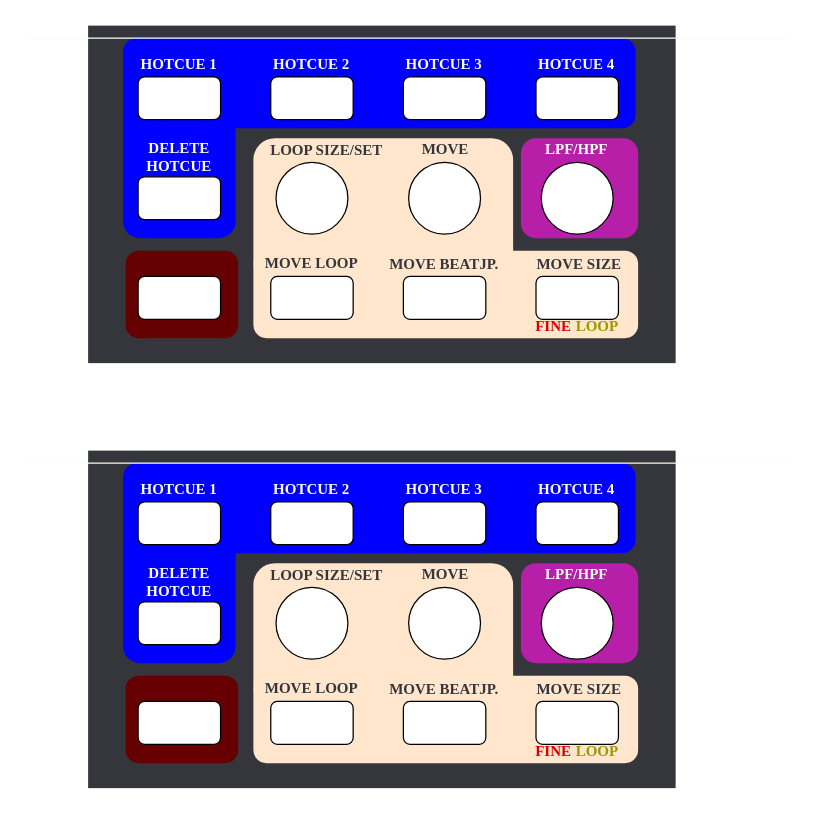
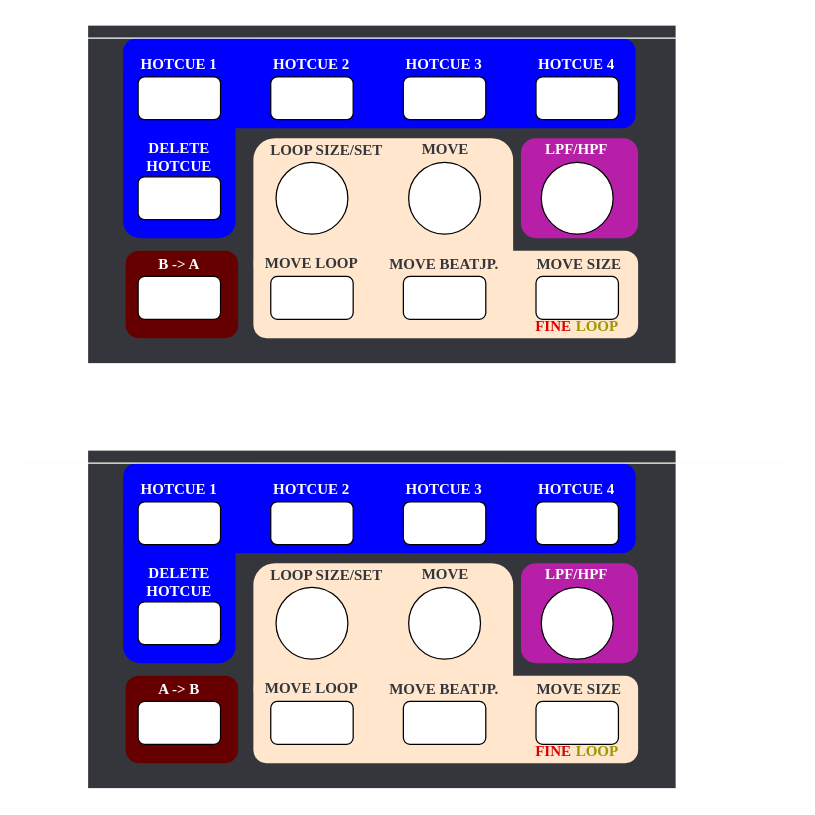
  <mxCell id="0" />
  <mxCell id="1" parent="0" />
  <mxCell id="2" value="" style="rounded=0;whiteSpace=wrap;html=1;shadow=0;glass=0;sketch=0;strokeColor=none;fillColor=#35363B;movable=0;editable=0;resizable=0;" vertex="1" parent="1"><mxGeometry x="70" y="20" width="470" height="270" as="geometry" /></mxCell>
  <mxCell id="3" value="" style="rounded=1;whiteSpace=wrap;html=1;shadow=0;glass=0;sketch=0;strokeColor=none;fillColor=#B81FA8;movable=0;editable=0;resizable=0;" vertex="1" parent="1"><mxGeometry x="416.27" y="110" width="93.73" height="80" as="geometry" /></mxCell>
  <mxCell id="4" value="" style="rounded=1;whiteSpace=wrap;html=1;shadow=0;glass=0;sketch=0;strokeColor=none;fillColor=#660000;movable=0;editable=0;resizable=0;" vertex="1" parent="1"><mxGeometry x="100" y="200" width="90" height="70" as="geometry" /></mxCell>
  <mxCell id="5" value="" style="rounded=1;whiteSpace=wrap;html=1;shadow=0;glass=0;sketch=0;fillColor=#0000FF;strokeColor=none;movable=0;editable=0;resizable=0;" vertex="1" parent="1"><mxGeometry x="97.97" y="47.79" width="90" height="142.21" as="geometry" /></mxCell>
  <mxCell id="6" value="" style="rounded=1;whiteSpace=wrap;html=1;shadow=0;glass=0;sketch=0;fillColor=#0000FF;strokeColor=none;movable=0;editable=0;resizable=0;" vertex="1" parent="1"><mxGeometry x="98" y="30" width="410" height="72" as="geometry" /></mxCell>
  <mxCell id="7" value="" style="rounded=1;whiteSpace=wrap;html=1;shadow=0;glass=0;sketch=0;fillColor=#ffe6cc;strokeColor=none;movable=0;editable=0;resizable=0;" vertex="1" parent="1"><mxGeometry x="202.2" y="110" width="207.8" height="116" as="geometry" /></mxCell>
  <mxCell id="8" value="" style="rounded=1;whiteSpace=wrap;html=1;shadow=0;glass=0;sketch=0;fillColor=#ffe6cc;strokeColor=none;movable=0;editable=0;resizable=0;" vertex="1" parent="1"><mxGeometry x="202.2" y="200" width="307.8" height="70" as="geometry" /></mxCell>
  <mxCell id="9" value="" style="rounded=1;whiteSpace=wrap;html=1;sketch=0;glass=0;shadow=0;editable=0;resizable=0;movable=0;rotatable=0;deletable=0;" vertex="1" parent="1"><mxGeometry x="110" y="61" width="65.945" height="34.252" as="geometry" /></mxCell>
  <mxCell id="10" value="" style="rounded=1;whiteSpace=wrap;html=1;sketch=0;glass=0;shadow=0;editable=0;resizable=0;movable=0;rotatable=0;deletable=0;" vertex="1" parent="1"><mxGeometry x="216.1" y="61" width="65.945" height="34.252" as="geometry" /></mxCell>
  <mxCell id="11" value="" style="rounded=1;whiteSpace=wrap;html=1;sketch=0;glass=0;shadow=0;editable=0;resizable=0;movable=0;rotatable=0;deletable=0;" vertex="1" parent="1"><mxGeometry x="322.2" y="61" width="65.945" height="34.252" as="geometry" /></mxCell>
  <mxCell id="12" value="" style="rounded=1;whiteSpace=wrap;html=1;sketch=0;glass=0;shadow=0;editable=0;resizable=0;movable=0;rotatable=0;deletable=0;" vertex="1" parent="1"><mxGeometry x="428.3" y="61" width="65.945" height="34.252" as="geometry" /></mxCell>
  <mxCell id="13" value="" style="rounded=1;whiteSpace=wrap;html=1;sketch=0;glass=0;shadow=0;editable=0;resizable=0;movable=0;rotatable=0;deletable=0;" vertex="1" parent="1"><mxGeometry x="110" y="140.92" width="65.945" height="34.252" as="geometry" /></mxCell>
  <mxCell id="14" value="" style="rounded=1;whiteSpace=wrap;html=1;sketch=0;glass=0;shadow=0;editable=0;resizable=0;movable=0;rotatable=0;deletable=0;" vertex="1" parent="1"><mxGeometry x="110" y="220.67" width="65.945" height="34.252" as="geometry" /></mxCell>
  <mxCell id="15" value="" style="rounded=1;whiteSpace=wrap;html=1;sketch=0;glass=0;shadow=0;editable=0;resizable=0;movable=0;rotatable=0;deletable=0;" vertex="1" parent="1"><mxGeometry x="216.1" y="220.67" width="65.945" height="34.252" as="geometry" /></mxCell>
  <mxCell id="16" value="" style="rounded=1;whiteSpace=wrap;html=1;sketch=0;glass=0;shadow=0;editable=0;resizable=0;movable=0;rotatable=0;deletable=0;" vertex="1" parent="1"><mxGeometry x="322.2" y="220.67" width="65.945" height="34.252" as="geometry" /></mxCell>
  <mxCell id="17" value="" style="rounded=1;whiteSpace=wrap;html=1;sketch=0;glass=0;shadow=0;editable=0;resizable=0;movable=0;rotatable=0;deletable=0;" vertex="1" parent="1"><mxGeometry x="428.3" y="220.67" width="65.945" height="34.252" as="geometry" /></mxCell>
  <mxCell id="18" value="" style="ellipse;whiteSpace=wrap;html=1;aspect=fixed;shadow=0;glass=0;sketch=0;editable=0;movable=0;resizable=0;rotatable=0;deletable=0;" vertex="1" parent="1"><mxGeometry x="220.33" y="129.31" width="57.48" height="57.48" as="geometry" /></mxCell>
  <mxCell id="19" value="" style="ellipse;whiteSpace=wrap;html=1;aspect=fixed;shadow=0;glass=0;sketch=0;editable=0;movable=0;resizable=0;rotatable=0;deletable=0;" vertex="1" parent="1"><mxGeometry x="326.43" y="129.31" width="57.48" height="57.48" as="geometry" /></mxCell>
  <mxCell id="20" value="" style="ellipse;whiteSpace=wrap;html=1;aspect=fixed;shadow=0;glass=0;sketch=0;editable=0;movable=0;resizable=0;rotatable=0;deletable=0;" vertex="1" parent="1"><mxGeometry x="432.53" y="129.31" width="57.48" height="57.48" as="geometry" /></mxCell>
  <mxCell id="21" value="" style="endArrow=none;html=1;movable=0;editable=0;strokeColor=#F7FFF8;" edge="1" parent="1"><mxGeometry width="50" height="50" relative="1" as="geometry"><mxPoint x="630" y="30" as="sourcePoint" /><mxPoint x="20" y="30" as="targetPoint" /></mxGeometry></mxCell>
  <mxCell id="22" value="HOTCUE 1" style="text;html=1;strokeColor=none;fillColor=none;align=center;verticalAlign=middle;whiteSpace=wrap;rounded=0;shadow=0;glass=0;sketch=0;fontColor=#FFFFFF;fontStyle=1;fontFamily=Tahoma;" vertex="1" parent="1"><mxGeometry x="102.97" y="41" width="80" height="20" as="geometry" /></mxCell>
  <mxCell id="23" value="HOTCUE 2" style="text;html=1;strokeColor=none;fillColor=none;align=center;verticalAlign=middle;whiteSpace=wrap;rounded=0;shadow=0;glass=0;sketch=0;fontColor=#FFFFFF;fontStyle=1;fontFamily=Tahoma;" vertex="1" parent="1"><mxGeometry x="209.07" y="41" width="80" height="20" as="geometry" /></mxCell>
  <mxCell id="24" value="HOTCUE 3" style="text;html=1;strokeColor=none;fillColor=none;align=center;verticalAlign=middle;whiteSpace=wrap;rounded=0;shadow=0;glass=0;sketch=0;fontColor=#FFFFFF;fontStyle=1;fontFamily=Tahoma;" vertex="1" parent="1"><mxGeometry x="315.17" y="41" width="80" height="20" as="geometry" /></mxCell>
  <mxCell id="25" value="HOTCUE 4" style="text;html=1;strokeColor=none;fillColor=none;align=center;verticalAlign=middle;whiteSpace=wrap;rounded=0;shadow=0;glass=0;sketch=0;fontColor=#FFFFFF;fontStyle=1;fontFamily=Tahoma;" vertex="1" parent="1"><mxGeometry x="421.27" y="41" width="80" height="20" as="geometry" /></mxCell>
  <mxCell id="26" value="DELETE&lt;br&gt;HOTCUE" style="text;html=1;strokeColor=none;fillColor=none;align=center;verticalAlign=middle;whiteSpace=wrap;rounded=0;shadow=0;glass=0;sketch=0;fontColor=#FFFFFF;fontStyle=1;fontFamily=Tahoma;" vertex="1" parent="1"><mxGeometry x="102.97" y="110" width="80" height="30.92" as="geometry" /></mxCell>
+ <mxCell id="27" value="B -&amp;gt; A" style="text;html=1;strokeColor=none;fillColor=none;align=center;verticalAlign=middle;whiteSpace=wrap;rounded=0;shadow=0;glass=0;sketch=0;fontColor=#FFFFFF;fontStyle=1;fontFamily=Tahoma;" vertex="1" parent="1"><mxGeometry x="102.97" y="200.67" width="80" height="20" as="geometry" /></mxCell>
  <mxCell id="28" value="LPF/HPF" style="text;html=1;strokeColor=none;fillColor=none;align=center;verticalAlign=middle;whiteSpace=wrap;rounded=0;shadow=0;glass=0;sketch=0;fontColor=#FFFFFF;fontStyle=1;fontFamily=Tahoma;" vertex="1" parent="1"><mxGeometry x="421.27" y="109.31" width="80" height="20" as="geometry" /></mxCell>
  <mxCell id="29" value="LOOP SIZE/SET" style="text;html=1;strokeColor=none;fillColor=none;align=center;verticalAlign=middle;whiteSpace=wrap;rounded=0;shadow=0;glass=0;sketch=0;fontStyle=1;fontFamily=Tahoma;fontColor=#35363B;" vertex="1" parent="1"><mxGeometry x="209.07" y="110" width="103.9" height="20" as="geometry" /></mxCell>
  <mxCell id="30" value="MOVE" style="text;html=1;strokeColor=none;fillColor=none;align=center;verticalAlign=middle;whiteSpace=wrap;rounded=0;shadow=0;glass=0;sketch=0;fontStyle=1;fontFamily=Tahoma;fontColor=#35363B;" vertex="1" parent="1"><mxGeometry x="304.15" y="108.89" width="103.9" height="20" as="geometry" /></mxCell>
  <mxCell id="31" value="MOVE LOOP" style="text;html=1;strokeColor=none;fillColor=none;align=center;verticalAlign=middle;whiteSpace=wrap;rounded=0;shadow=0;glass=0;sketch=0;fontStyle=1;fontFamily=Tahoma;fontColor=#35363B;" vertex="1" parent="1"><mxGeometry x="197.12" y="200" width="103.9" height="20" as="geometry" /></mxCell>
  <mxCell id="32" value="MOVE BEATJP." style="text;html=1;strokeColor=none;fillColor=none;align=center;verticalAlign=middle;whiteSpace=wrap;rounded=0;shadow=0;glass=0;sketch=0;fontStyle=1;fontFamily=Tahoma;fontColor=#35363B;" vertex="1" parent="1"><mxGeometry x="303.22" y="200.67" width="103.9" height="20" as="geometry" /></mxCell>
  <mxCell id="33" value="MOVE SIZE" style="text;html=1;strokeColor=none;fillColor=none;align=center;verticalAlign=middle;whiteSpace=wrap;rounded=0;shadow=0;glass=0;sketch=0;fontStyle=1;fontFamily=Tahoma;fontColor=#35363B;" vertex="1" parent="1"><mxGeometry x="411.18" y="200.67" width="103.9" height="20" as="geometry" /></mxCell>
  <mxCell id="34" value="FINE" style="text;html=1;strokeColor=none;fillColor=none;align=center;verticalAlign=middle;whiteSpace=wrap;rounded=0;shadow=0;glass=0;sketch=0;fontStyle=1;fontFamily=Tahoma;fontColor=#DE0000;" vertex="1" parent="1"><mxGeometry x="426.3" y="251" width="32.63" height="20" as="geometry" /></mxCell>
  <mxCell id="35" value="LOOP" style="text;html=1;strokeColor=none;fillColor=none;align=center;verticalAlign=middle;whiteSpace=wrap;rounded=0;shadow=0;glass=0;sketch=0;fontStyle=1;fontFamily=Tahoma;fontColor=#999900;" vertex="1" parent="1"><mxGeometry x="460.64" y="251" width="32.63" height="20" as="geometry" /></mxCell>
  <mxCell id="36" value="" style="rounded=0;whiteSpace=wrap;html=1;shadow=0;glass=0;sketch=0;strokeColor=none;fillColor=#35363B;movable=1;editable=0;resizable=0;" vertex="1" parent="1"><mxGeometry x="70" y="360" width="470" height="270" as="geometry" /></mxCell>
  <mxCell id="37" value="" style="rounded=1;whiteSpace=wrap;html=1;shadow=0;glass=0;sketch=0;strokeColor=none;fillColor=#B81FA8;movable=1;editable=0;resizable=0;" vertex="1" parent="1"><mxGeometry x="416.27" y="450" width="93.73" height="80" as="geometry" /></mxCell>
  <mxCell id="38" value="" style="rounded=1;whiteSpace=wrap;html=1;shadow=0;glass=0;sketch=0;strokeColor=none;fillColor=#660000;movable=1;editable=0;resizable=0;" vertex="1" parent="1"><mxGeometry x="100" y="540" width="90" height="70" as="geometry" /></mxCell>
  <mxCell id="39" value="" style="rounded=1;whiteSpace=wrap;html=1;shadow=0;glass=0;sketch=0;fillColor=#0000FF;strokeColor=none;movable=1;editable=0;resizable=0;" vertex="1" parent="1"><mxGeometry x="97.97" y="387.79" width="90" height="142.21" as="geometry" /></mxCell>
  <mxCell id="40" value="" style="rounded=1;whiteSpace=wrap;html=1;shadow=0;glass=0;sketch=0;fillColor=#0000FF;strokeColor=none;movable=1;editable=0;resizable=0;" vertex="1" parent="1"><mxGeometry x="98" y="370" width="410" height="72" as="geometry" /></mxCell>
  <mxCell id="41" value="" style="rounded=1;whiteSpace=wrap;html=1;shadow=0;glass=0;sketch=0;fillColor=#ffe6cc;strokeColor=none;movable=1;editable=0;resizable=0;" vertex="1" parent="1"><mxGeometry x="202.2" y="450" width="207.8" height="116" as="geometry" /></mxCell>
  <mxCell id="42" value="" style="rounded=1;whiteSpace=wrap;html=1;shadow=0;glass=0;sketch=0;fillColor=#ffe6cc;strokeColor=none;movable=1;editable=0;resizable=0;" vertex="1" parent="1"><mxGeometry x="202.2" y="540" width="307.8" height="70" as="geometry" /></mxCell>
  <mxCell id="43" value="" style="rounded=1;whiteSpace=wrap;html=1;sketch=0;glass=0;shadow=0;editable=0;resizable=0;movable=1;rotatable=0;deletable=0;" vertex="1" parent="1"><mxGeometry x="110" y="401" width="65.945" height="34.252" as="geometry" /></mxCell>
  <mxCell id="44" value="" style="rounded=1;whiteSpace=wrap;html=1;sketch=0;glass=0;shadow=0;editable=0;resizable=0;movable=1;rotatable=0;deletable=0;" vertex="1" parent="1"><mxGeometry x="216.1" y="401" width="65.945" height="34.252" as="geometry" /></mxCell>
  <mxCell id="45" value="" style="rounded=1;whiteSpace=wrap;html=1;sketch=0;glass=0;shadow=0;editable=0;resizable=0;movable=1;rotatable=0;deletable=0;" vertex="1" parent="1"><mxGeometry x="322.2" y="401" width="65.945" height="34.252" as="geometry" /></mxCell>
  <mxCell id="46" value="" style="rounded=1;whiteSpace=wrap;html=1;sketch=0;glass=0;shadow=0;editable=0;resizable=0;movable=1;rotatable=0;deletable=0;" vertex="1" parent="1"><mxGeometry x="428.3" y="401" width="65.945" height="34.252" as="geometry" /></mxCell>
  <mxCell id="47" value="" style="rounded=1;whiteSpace=wrap;html=1;sketch=0;glass=0;shadow=0;editable=0;resizable=0;movable=1;rotatable=0;deletable=0;" vertex="1" parent="1"><mxGeometry x="110" y="480.92" width="65.945" height="34.252" as="geometry" /></mxCell>
  <mxCell id="48" value="" style="rounded=1;whiteSpace=wrap;html=1;sketch=0;glass=0;shadow=0;editable=0;resizable=0;movable=1;rotatable=0;deletable=0;" vertex="1" parent="1"><mxGeometry x="110" y="560.67" width="65.945" height="34.252" as="geometry" /></mxCell>
  <mxCell id="49" value="" style="rounded=1;whiteSpace=wrap;html=1;sketch=0;glass=0;shadow=0;editable=0;resizable=0;movable=1;rotatable=0;deletable=0;" vertex="1" parent="1"><mxGeometry x="216.1" y="560.67" width="65.945" height="34.252" as="geometry" /></mxCell>
  <mxCell id="50" value="" style="rounded=1;whiteSpace=wrap;html=1;sketch=0;glass=0;shadow=0;editable=0;resizable=0;movable=1;rotatable=0;deletable=0;" vertex="1" parent="1"><mxGeometry x="322.2" y="560.67" width="65.945" height="34.252" as="geometry" /></mxCell>
  <mxCell id="51" value="" style="rounded=1;whiteSpace=wrap;html=1;sketch=0;glass=0;shadow=0;editable=0;resizable=0;movable=1;rotatable=0;deletable=0;" vertex="1" parent="1"><mxGeometry x="428.3" y="560.67" width="65.945" height="34.252" as="geometry" /></mxCell>
  <mxCell id="52" value="" style="ellipse;whiteSpace=wrap;html=1;aspect=fixed;shadow=0;glass=0;sketch=0;editable=0;movable=1;resizable=0;rotatable=0;deletable=0;" vertex="1" parent="1"><mxGeometry x="220.33" y="469.31" width="57.48" height="57.48" as="geometry" /></mxCell>
  <mxCell id="53" value="" style="ellipse;whiteSpace=wrap;html=1;aspect=fixed;shadow=0;glass=0;sketch=0;editable=0;movable=1;resizable=0;rotatable=0;deletable=0;" vertex="1" parent="1"><mxGeometry x="326.43" y="469.31" width="57.48" height="57.48" as="geometry" /></mxCell>
  <mxCell id="54" value="" style="ellipse;whiteSpace=wrap;html=1;aspect=fixed;shadow=0;glass=0;sketch=0;editable=0;movable=1;resizable=0;rotatable=0;deletable=0;" vertex="1" parent="1"><mxGeometry x="432.53" y="469.31" width="57.48" height="57.48" as="geometry" /></mxCell>
  <mxCell id="55" value="" style="endArrow=none;html=1;movable=1;editable=0;strokeColor=#F7FFF8;" edge="1" parent="1"><mxGeometry width="50" height="50" relative="1" as="geometry"><mxPoint x="630" y="370" as="sourcePoint" /><mxPoint x="20" y="370" as="targetPoint" /></mxGeometry></mxCell>
  <mxCell id="56" value="HOTCUE 1" style="text;html=1;strokeColor=none;fillColor=none;align=center;verticalAlign=middle;whiteSpace=wrap;rounded=0;shadow=0;glass=0;sketch=0;fontColor=#FFFFFF;fontStyle=1;fontFamily=Tahoma;movable=1;" vertex="1" parent="1"><mxGeometry x="102.97" y="381" width="80" height="20" as="geometry" /></mxCell>
  <mxCell id="57" value="HOTCUE 2" style="text;html=1;strokeColor=none;fillColor=none;align=center;verticalAlign=middle;whiteSpace=wrap;rounded=0;shadow=0;glass=0;sketch=0;fontColor=#FFFFFF;fontStyle=1;fontFamily=Tahoma;movable=1;" vertex="1" parent="1"><mxGeometry x="209.07" y="381" width="80" height="20" as="geometry" /></mxCell>
  <mxCell id="58" value="HOTCUE 3" style="text;html=1;strokeColor=none;fillColor=none;align=center;verticalAlign=middle;whiteSpace=wrap;rounded=0;shadow=0;glass=0;sketch=0;fontColor=#FFFFFF;fontStyle=1;fontFamily=Tahoma;movable=1;" vertex="1" parent="1"><mxGeometry x="315.17" y="381" width="80" height="20" as="geometry" /></mxCell>
  <mxCell id="59" value="HOTCUE 4" style="text;html=1;strokeColor=none;fillColor=none;align=center;verticalAlign=middle;whiteSpace=wrap;rounded=0;shadow=0;glass=0;sketch=0;fontColor=#FFFFFF;fontStyle=1;fontFamily=Tahoma;movable=1;" vertex="1" parent="1"><mxGeometry x="421.27" y="381" width="80" height="20" as="geometry" /></mxCell>
  <mxCell id="60" value="DELETE&lt;br&gt;HOTCUE" style="text;html=1;strokeColor=none;fillColor=none;align=center;verticalAlign=middle;whiteSpace=wrap;rounded=0;shadow=0;glass=0;sketch=0;fontColor=#FFFFFF;fontStyle=1;fontFamily=Tahoma;movable=1;" vertex="1" parent="1"><mxGeometry x="102.97" y="450" width="80" height="30.92" as="geometry" /></mxCell>
+ <mxCell id="61" value="A -&amp;gt; B" style="text;html=1;strokeColor=none;fillColor=none;align=center;verticalAlign=middle;whiteSpace=wrap;rounded=0;shadow=0;glass=0;sketch=0;fontColor=#FFFFFF;fontStyle=1;fontFamily=Tahoma;movable=1;" vertex="1" parent="1"><mxGeometry x="102.97" y="540.67" width="80" height="20" as="geometry" /></mxCell>
  <mxCell id="62" value="LPF/HPF" style="text;html=1;strokeColor=none;fillColor=none;align=center;verticalAlign=middle;whiteSpace=wrap;rounded=0;shadow=0;glass=0;sketch=0;fontColor=#FFFFFF;fontStyle=1;fontFamily=Tahoma;movable=1;" vertex="1" parent="1"><mxGeometry x="421.27" y="449.31" width="80" height="20" as="geometry" /></mxCell>
  <mxCell id="63" value="LOOP SIZE/SET" style="text;html=1;strokeColor=none;fillColor=none;align=center;verticalAlign=middle;whiteSpace=wrap;rounded=0;shadow=0;glass=0;sketch=0;fontStyle=1;fontFamily=Tahoma;fontColor=#35363B;movable=1;" vertex="1" parent="1"><mxGeometry x="209.07" y="450" width="103.9" height="20" as="geometry" /></mxCell>
  <mxCell id="64" value="MOVE" style="text;html=1;strokeColor=none;fillColor=none;align=center;verticalAlign=middle;whiteSpace=wrap;rounded=0;shadow=0;glass=0;sketch=0;fontStyle=1;fontFamily=Tahoma;fontColor=#35363B;movable=1;" vertex="1" parent="1"><mxGeometry x="304.15" y="448.89" width="103.9" height="20" as="geometry" /></mxCell>
  <mxCell id="65" value="MOVE LOOP" style="text;html=1;strokeColor=none;fillColor=none;align=center;verticalAlign=middle;whiteSpace=wrap;rounded=0;shadow=0;glass=0;sketch=0;fontStyle=1;fontFamily=Tahoma;fontColor=#35363B;movable=1;" vertex="1" parent="1"><mxGeometry x="197.12" y="540" width="103.9" height="20" as="geometry" /></mxCell>
  <mxCell id="66" value="MOVE BEATJP." style="text;html=1;strokeColor=none;fillColor=none;align=center;verticalAlign=middle;whiteSpace=wrap;rounded=0;shadow=0;glass=0;sketch=0;fontStyle=1;fontFamily=Tahoma;fontColor=#35363B;movable=1;" vertex="1" parent="1"><mxGeometry x="303.22" y="540.67" width="103.9" height="20" as="geometry" /></mxCell>
  <mxCell id="67" value="MOVE SIZE" style="text;html=1;strokeColor=none;fillColor=none;align=center;verticalAlign=middle;whiteSpace=wrap;rounded=0;shadow=0;glass=0;sketch=0;fontStyle=1;fontFamily=Tahoma;fontColor=#35363B;movable=1;" vertex="1" parent="1"><mxGeometry x="411.18" y="540.67" width="103.9" height="20" as="geometry" /></mxCell>
  <mxCell id="68" value="FINE" style="text;html=1;strokeColor=none;fillColor=none;align=center;verticalAlign=middle;whiteSpace=wrap;rounded=0;shadow=0;glass=0;sketch=0;fontStyle=1;fontFamily=Tahoma;fontColor=#DE0000;movable=1;" vertex="1" parent="1"><mxGeometry x="426.3" y="591" width="32.63" height="20" as="geometry" /></mxCell>
  <mxCell id="69" value="LOOP" style="text;html=1;strokeColor=none;fillColor=none;align=center;verticalAlign=middle;whiteSpace=wrap;rounded=0;shadow=0;glass=0;sketch=0;fontStyle=1;fontFamily=Tahoma;fontColor=#999900;movable=1;" vertex="1" parent="1"><mxGeometry x="460.64" y="591" width="32.63" height="20" as="geometry" /></mxCell>
